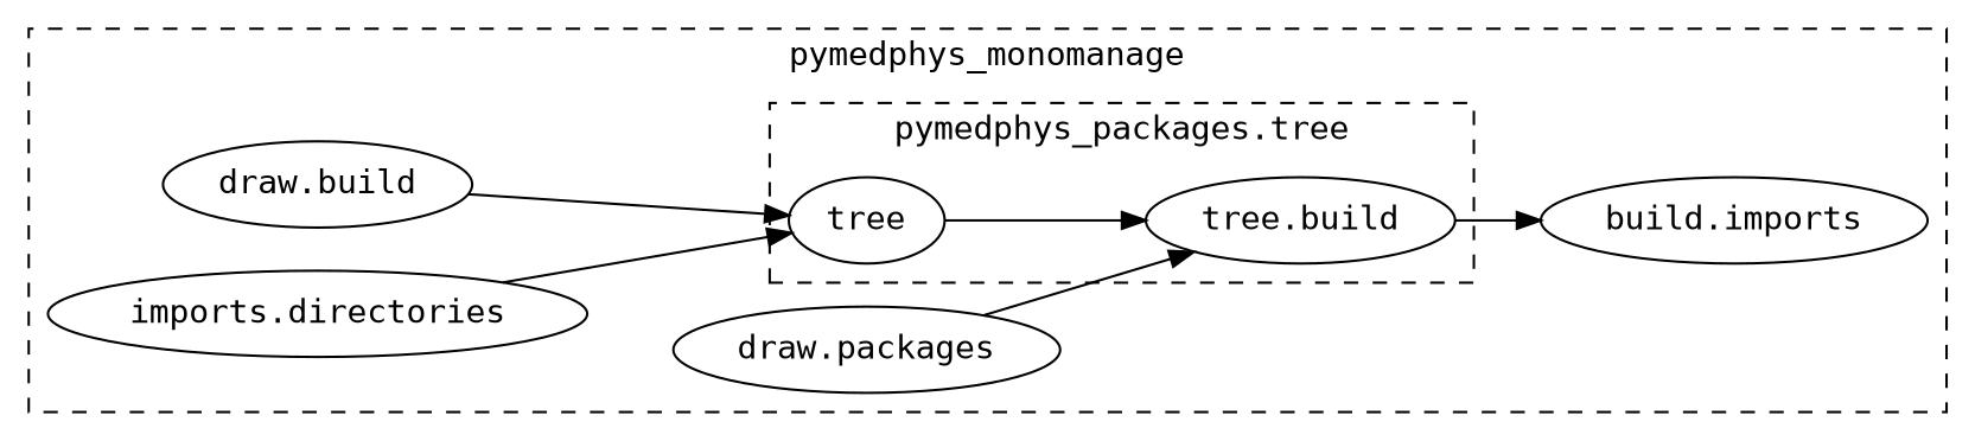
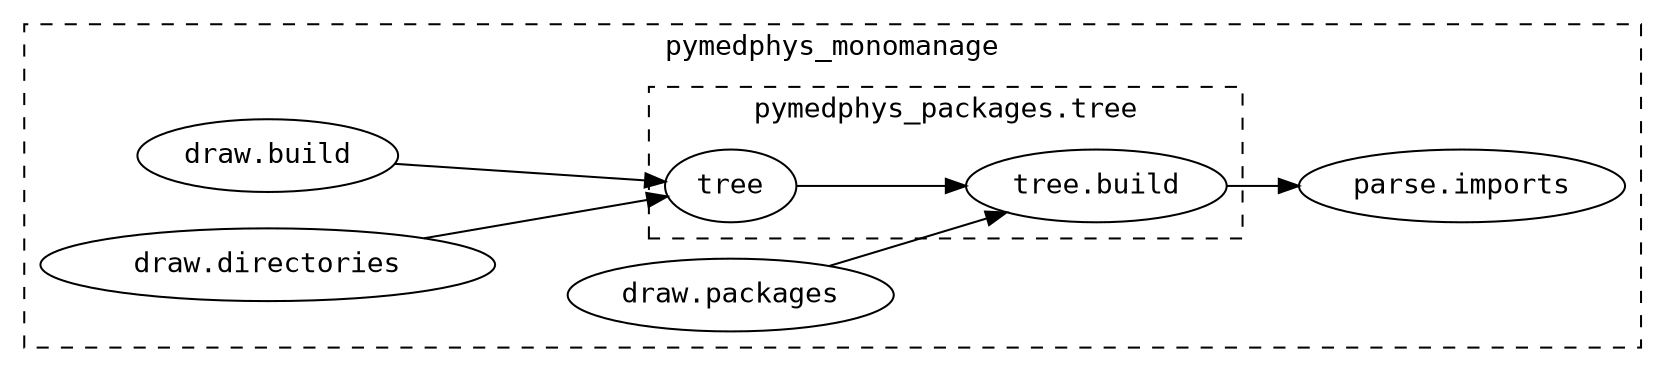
  strict digraph {
    fontname="DejaVu Sans Mono"
    rankdir=LR
    node [fontname="DejaVu Sans Mono"]
    edge [fontname="DejaVu Sans Mono"]
    n1 [label="tree.build"]
    n2 [label=tree]
    n3 [label="draw.build"]
-   n4 [label="imports.directories"]
-   n5 [label="build.imports"]
+   n4 [label="draw.directories"]
+   n5 [label="parse.imports"]
    n6 [label="draw.packages"]
    subgraph cluster_1 {
      label=pymedphys_monomanage
      style=dashed
      n3
      n4
      n5
      n6
      subgraph cluster_2 {
        label="pymedphys_packages.tree"
        style=dashed
        subgraph sub_3 {
          label="pymedphys_monomanage.tree"
          rank=same
          style=dashed
          n1
        }
        subgraph sub_4 {
          label="pymedphys_monomanage.tree"
          rank=same
          style=dashed
          n2
        }
      }
    }
    n1 -> n5
    n2 -> n1
    n3 -> n2
    n4 -> n2
    n6 -> n1
  }
